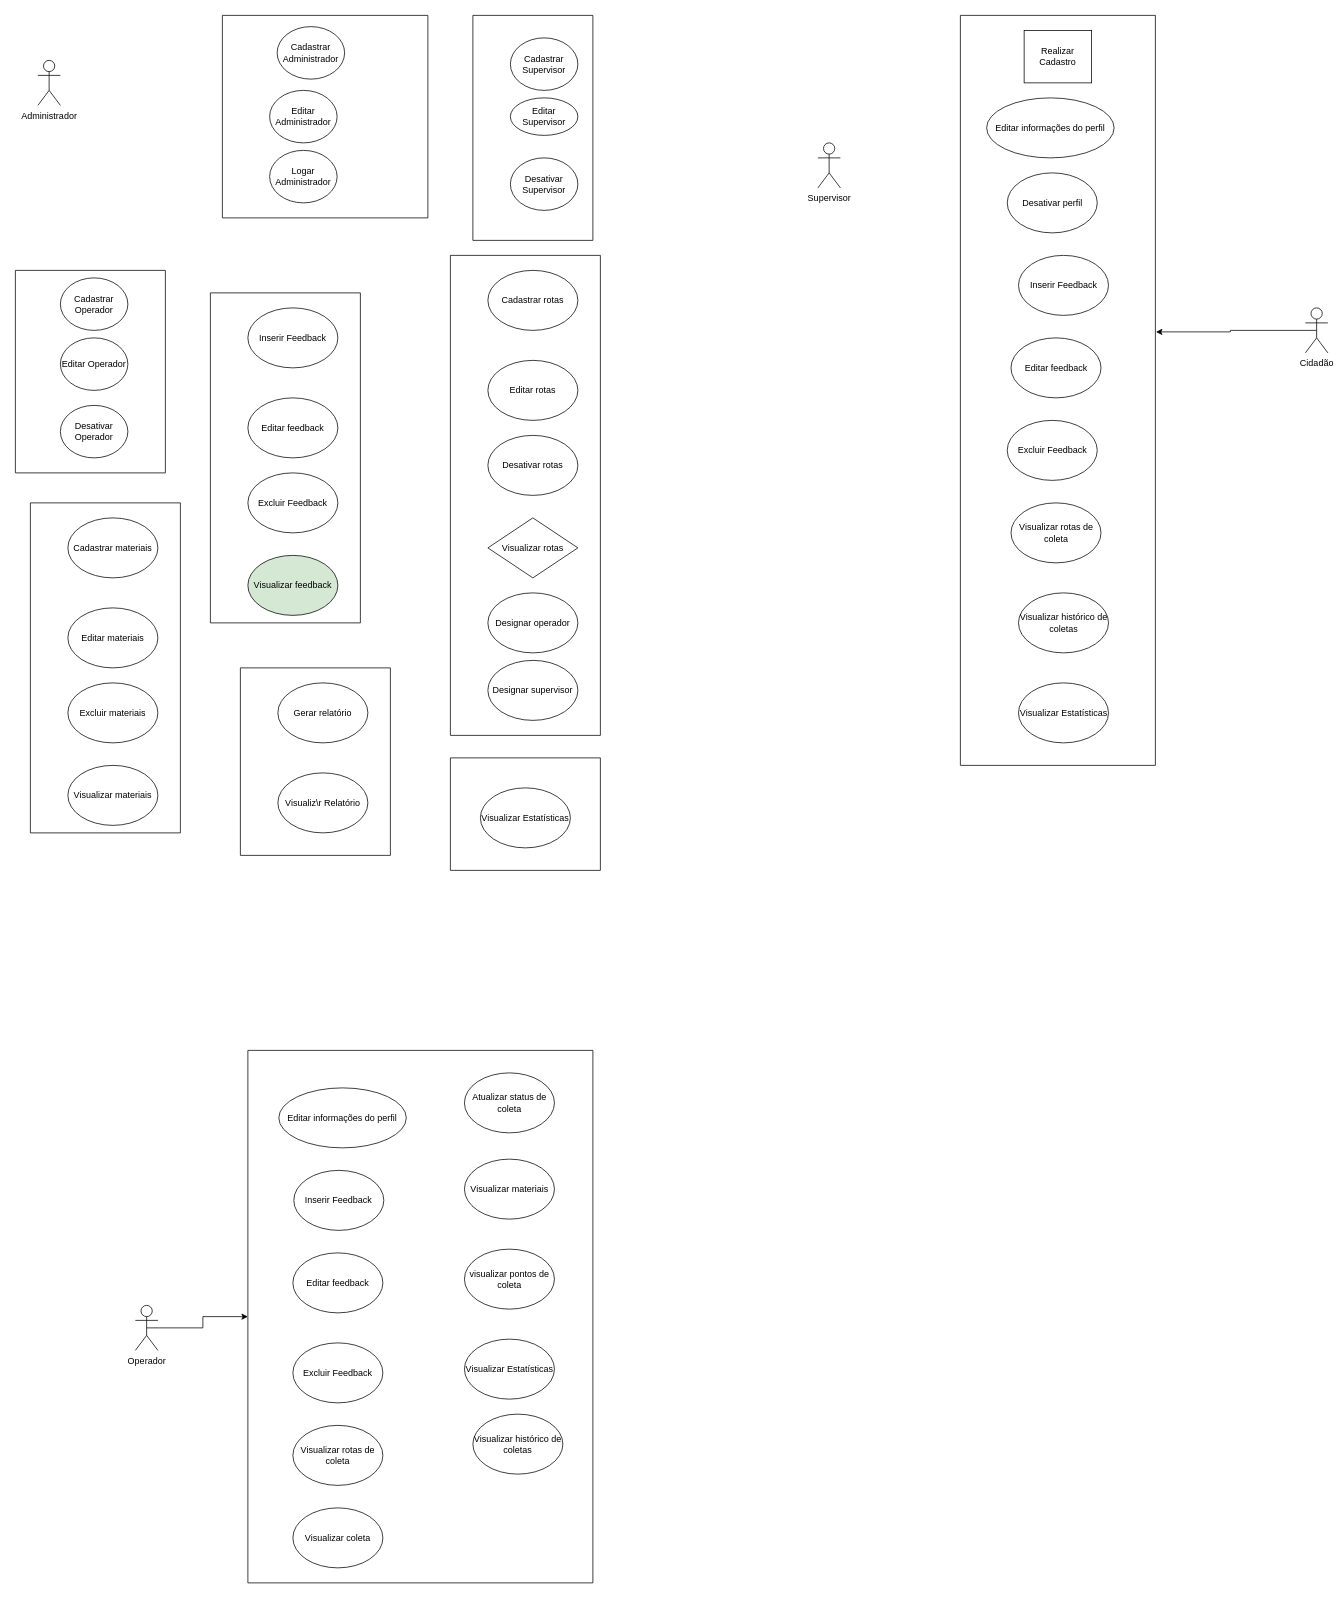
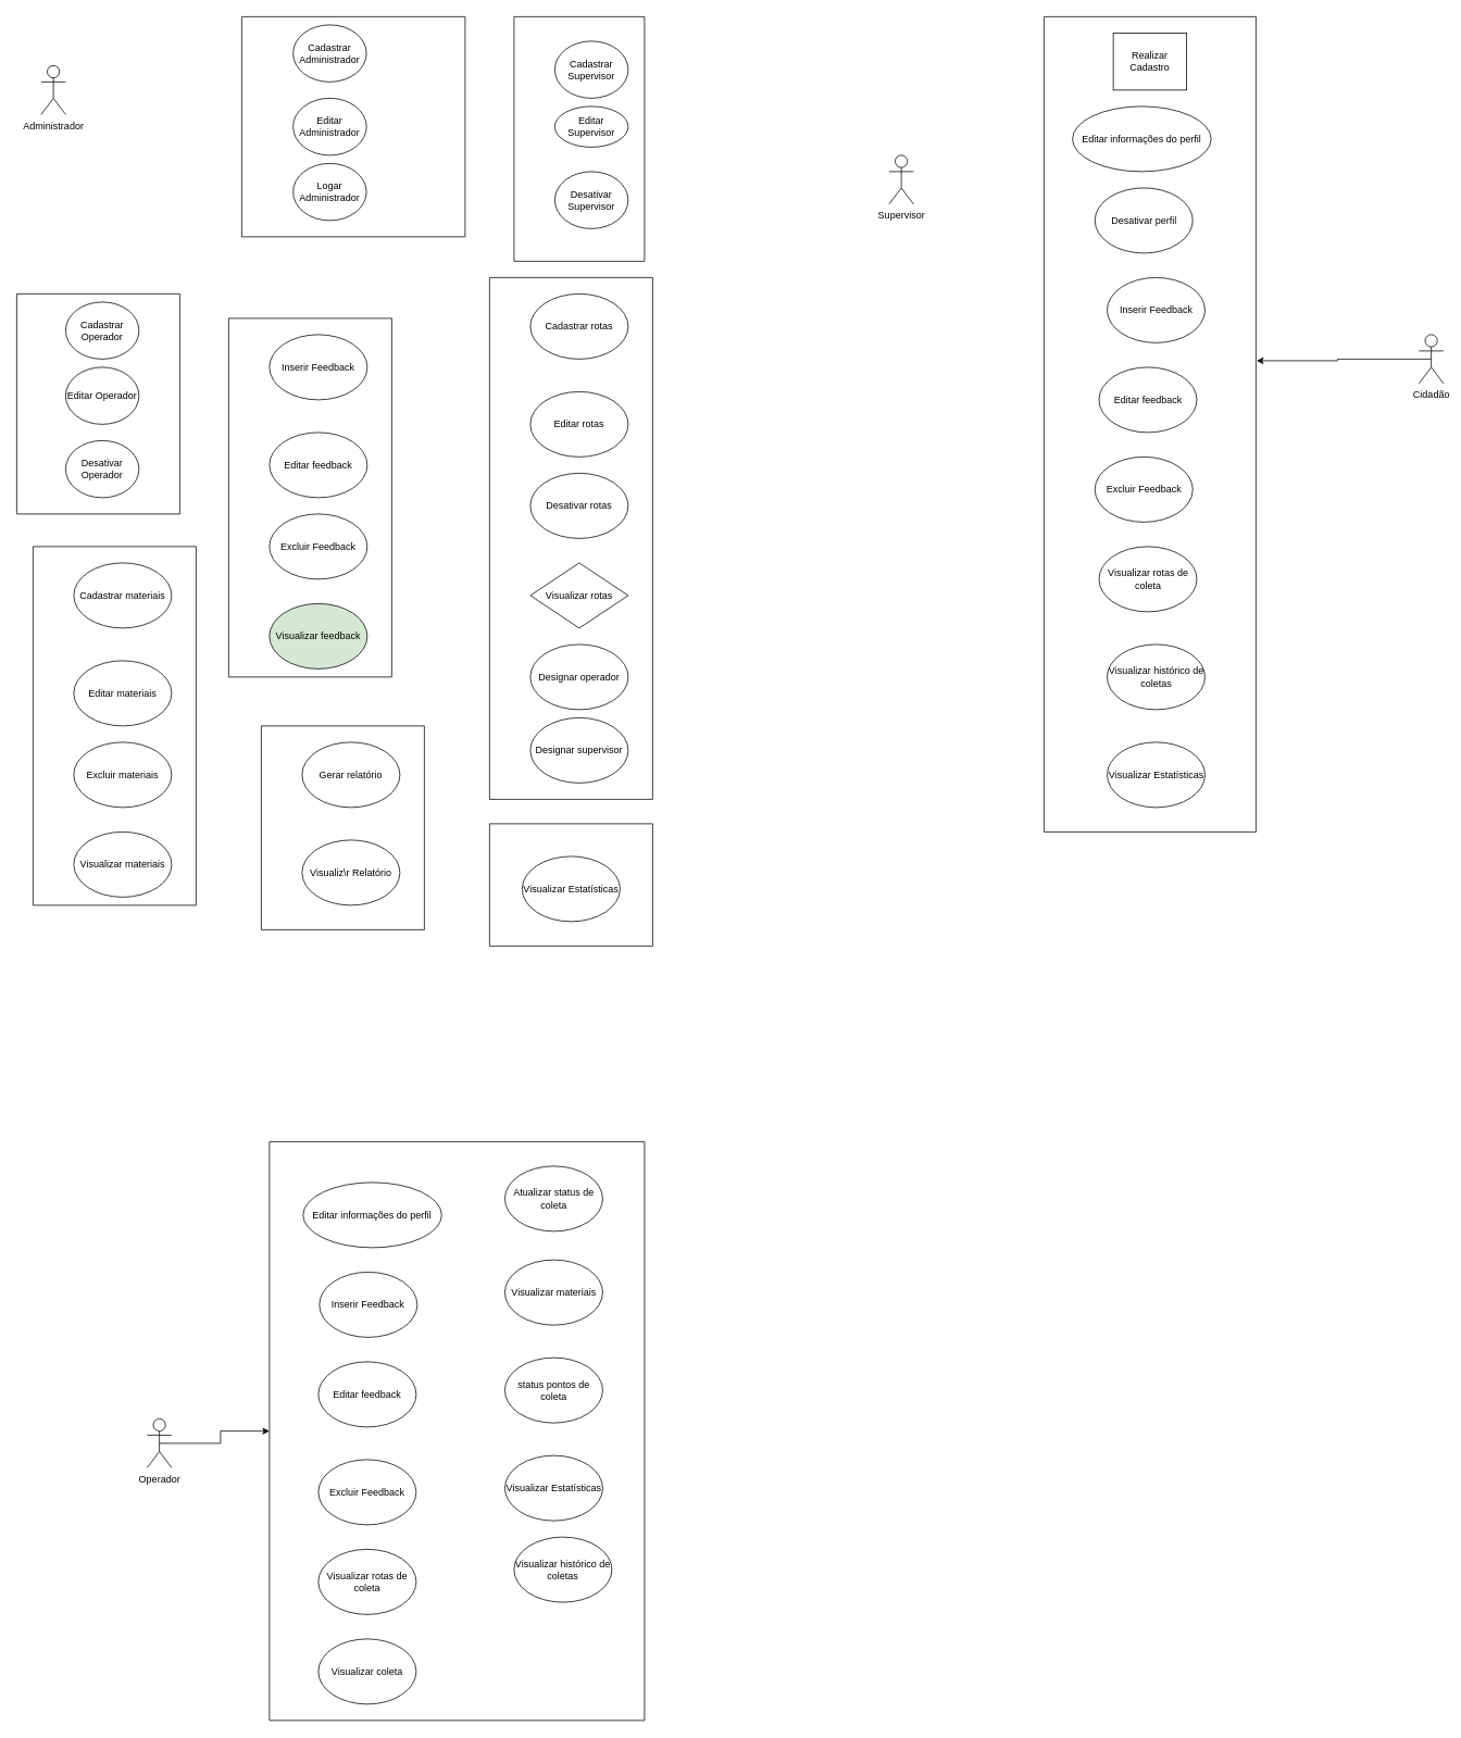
  <mxCell id="0" />
  <mxCell id="1" parent="0" />
  <mxCell id="2" value="Administrador" style="shape=umlActor;verticalLabelPosition=bottom;verticalAlign=top;html=1;outlineConnect=0;" parent="1" vertex="1"><mxGeometry x="50" y="80" width="30" height="60" as="geometry" /></mxCell>
  <mxCell id="3" value="Cidadão" style="shape=umlActor;verticalLabelPosition=bottom;verticalAlign=top;html=1;outlineConnect=0;" parent="1" vertex="1"><mxGeometry x="1740" y="410" width="30" height="60" as="geometry" /></mxCell>
  <mxCell id="4" value="Cadastrar Supervisor" style="ellipse;whiteSpace=wrap;html=1;" parent="1" vertex="1"><mxGeometry x="680" y="50" width="90" height="70" as="geometry" /></mxCell>
  <mxCell id="5" value="Editar Supervisor" style="ellipse;whiteSpace=wrap;html=1;" parent="1" vertex="1"><mxGeometry x="680" y="130" width="90" height="50" as="geometry" /></mxCell>
  <mxCell id="6" value="Desativar Supervisor" style="ellipse;whiteSpace=wrap;html=1;" parent="1" vertex="1"><mxGeometry x="680" y="210" width="90" height="70" as="geometry" /></mxCell>
  <mxCell id="7" value="" style="swimlane;startSize=0;" parent="1" vertex="1"><mxGeometry x="296" y="20" width="274" height="270" as="geometry" /></mxCell>
  <mxCell id="8" value="Logar Administrador" style="ellipse;whiteSpace=wrap;html=1;" parent="7" vertex="1"><mxGeometry x="63" y="180" width="90" height="70" as="geometry" /></mxCell>
  <mxCell id="9" value="Editar Administrador" style="ellipse;whiteSpace=wrap;html=1;" parent="7" vertex="1"><mxGeometry x="63" y="100" width="90" height="70" as="geometry" /></mxCell>
- <mxCell id="10" value="Cadastrar Administrador" style="ellipse;whiteSpace=wrap;html=1;" parent="7" vertex="1"><mxGeometry x="73" y="15" width="90" height="70" as="geometry" /></mxCell>
+ <mxCell id="10" value="Cadastrar Administrador" style="ellipse;whiteSpace=wrap;html=1;" parent="7" vertex="1"><mxGeometry x="63" y="10" width="90" height="70" as="geometry" /></mxCell>
  <mxCell id="11" value="" style="swimlane;startSize=0;" parent="1" vertex="1"><mxGeometry x="20" y="360" width="200" height="270" as="geometry" /></mxCell>
  <mxCell id="12" value="Desativar Operador" style="ellipse;whiteSpace=wrap;html=1;" parent="11" vertex="1"><mxGeometry x="60" y="180" width="90" height="70" as="geometry" /></mxCell>
  <mxCell id="13" value="Editar Operador" style="ellipse;whiteSpace=wrap;html=1;" parent="11" vertex="1"><mxGeometry x="60" y="90" width="90" height="70" as="geometry" /></mxCell>
  <mxCell id="14" value="Cadastrar Operador" style="ellipse;whiteSpace=wrap;html=1;" parent="11" vertex="1"><mxGeometry x="60" y="10" width="90" height="70" as="geometry" /></mxCell>
  <mxCell id="15" value="Inserir Feedback" style="ellipse;whiteSpace=wrap;html=1;" vertex="1" parent="1"><mxGeometry x="330" y="410" width="120" height="80" as="geometry" /></mxCell>
  <mxCell id="16" value="Editar feedback" style="ellipse;whiteSpace=wrap;html=1;" vertex="1" parent="1"><mxGeometry x="330" y="530" width="120" height="80" as="geometry" /></mxCell>
  <mxCell id="17" value="Excluir Feedback" style="ellipse;whiteSpace=wrap;html=1;" vertex="1" parent="1"><mxGeometry x="330" y="630" width="120" height="80" as="geometry" /></mxCell>
  <mxCell id="18" value="" style="swimlane;startSize=0;" vertex="1" parent="1"><mxGeometry x="1280" y="20" width="260" height="1000" as="geometry" /></mxCell>
  <mxCell id="19" value="Realizar Cadastro" style="whiteSpace=wrap;html=1;rounded=0;" parent="18" vertex="1"><mxGeometry x="85" y="20" width="90" height="70" as="geometry" /></mxCell>
  <mxCell id="20" value="Inserir Feedback" style="ellipse;whiteSpace=wrap;html=1;" vertex="1" parent="18"><mxGeometry x="77.5" y="320" width="120" height="80" as="geometry" /></mxCell>
  <mxCell id="21" value="Visualizar rotas de coleta" style="ellipse;whiteSpace=wrap;html=1;" vertex="1" parent="18"><mxGeometry x="67.5" y="650" width="120" height="80" as="geometry" /></mxCell>
  <mxCell id="22" value="Excluir Feedback" style="ellipse;whiteSpace=wrap;html=1;" vertex="1" parent="18"><mxGeometry x="62.5" y="540" width="120" height="80" as="geometry" /></mxCell>
  <mxCell id="23" value="Editar feedback" style="ellipse;whiteSpace=wrap;html=1;" vertex="1" parent="18"><mxGeometry x="67.5" y="430" width="120" height="80" as="geometry" /></mxCell>
  <mxCell id="24" value="Editar informações do perfil" style="ellipse;whiteSpace=wrap;html=1;" vertex="1" parent="18"><mxGeometry x="35" y="110" width="170" height="80" as="geometry" /></mxCell>
  <mxCell id="25" value="Desativar perfil" style="ellipse;whiteSpace=wrap;html=1;" vertex="1" parent="18"><mxGeometry x="62.5" y="210" width="120" height="80" as="geometry" /></mxCell>
  <mxCell id="26" value="Visualizar histórico de coletas" style="ellipse;whiteSpace=wrap;html=1;" vertex="1" parent="18"><mxGeometry x="77.5" y="770" width="120" height="80" as="geometry" /></mxCell>
  <mxCell id="27" value="Visualiza&lt;span style=&quot;background-color: initial;&quot;&gt;r Estatísticas&lt;/span&gt;" style="ellipse;whiteSpace=wrap;html=1;" vertex="1" parent="18"><mxGeometry x="77.5" y="890" width="120" height="80" as="geometry" /></mxCell>
  <mxCell id="28" value="Visualizar feedback" style="ellipse;whiteSpace=wrap;html=1;fillColor=#d5e8d4;" vertex="1" parent="1"><mxGeometry x="330" y="740" width="120" height="80" as="geometry" /></mxCell>
  <mxCell id="29" value="" style="swimlane;startSize=0;" vertex="1" parent="1"><mxGeometry x="630" y="20" width="160" height="300" as="geometry" /></mxCell>
  <mxCell id="30" value="" style="swimlane;startSize=0;" vertex="1" parent="1"><mxGeometry x="280" y="390" width="200" height="440" as="geometry" /></mxCell>
  <mxCell id="31" value="Cadastrar materiais" style="ellipse;whiteSpace=wrap;html=1;" vertex="1" parent="1"><mxGeometry x="90" y="690" width="120" height="80" as="geometry" /></mxCell>
  <mxCell id="32" value="Editar materiais" style="ellipse;whiteSpace=wrap;html=1;" vertex="1" parent="1"><mxGeometry x="90" y="810" width="120" height="80" as="geometry" /></mxCell>
  <mxCell id="33" value="Excluir materiais" style="ellipse;whiteSpace=wrap;html=1;" vertex="1" parent="1"><mxGeometry x="90" y="910" width="120" height="80" as="geometry" /></mxCell>
  <mxCell id="34" value="Visualizar materiais" style="ellipse;whiteSpace=wrap;html=1;" vertex="1" parent="1"><mxGeometry x="90" y="1020" width="120" height="80" as="geometry" /></mxCell>
  <mxCell id="35" value="" style="swimlane;startSize=0;" vertex="1" parent="1"><mxGeometry x="40" y="670" width="200" height="440" as="geometry" /></mxCell>
  <mxCell id="36" value="Cadastrar rotas" style="ellipse;whiteSpace=wrap;html=1;" vertex="1" parent="1"><mxGeometry x="650" y="360" width="120" height="80" as="geometry" /></mxCell>
  <mxCell id="37" value="Editar rotas" style="ellipse;whiteSpace=wrap;html=1;" vertex="1" parent="1"><mxGeometry x="650" y="480" width="120" height="80" as="geometry" /></mxCell>
  <mxCell id="38" value="Desativar&amp;nbsp;&lt;span style=&quot;background-color: initial;&quot;&gt;rotas&lt;/span&gt;" style="ellipse;whiteSpace=wrap;html=1;" vertex="1" parent="1"><mxGeometry x="650" y="580" width="120" height="80" as="geometry" /></mxCell>
  <mxCell id="39" value="Visualizar rotas" style="rhombus;whiteSpace=wrap;html=1;" vertex="1" parent="1"><mxGeometry x="650" y="690" width="120" height="80" as="geometry" /></mxCell>
  <mxCell id="40" value="" style="swimlane;startSize=0;" vertex="1" parent="1"><mxGeometry x="600" y="340" width="200" height="640" as="geometry" /></mxCell>
  <mxCell id="41" value="Designar operador" style="ellipse;whiteSpace=wrap;html=1;" vertex="1" parent="40"><mxGeometry x="50" y="450" width="120" height="80" as="geometry" /></mxCell>
  <mxCell id="42" value="Designar supervisor" style="ellipse;whiteSpace=wrap;html=1;" vertex="1" parent="40"><mxGeometry x="50" y="540" width="120" height="80" as="geometry" /></mxCell>
  <mxCell id="43" value="Gerar relatório" style="ellipse;whiteSpace=wrap;html=1;" vertex="1" parent="1"><mxGeometry x="370" y="910" width="120" height="80" as="geometry" /></mxCell>
  <mxCell id="44" value="Visualiz\r Relatório" style="ellipse;whiteSpace=wrap;html=1;" vertex="1" parent="1"><mxGeometry x="370" y="1030" width="120" height="80" as="geometry" /></mxCell>
  <mxCell id="45" value="" style="swimlane;startSize=0;" vertex="1" parent="1"><mxGeometry x="320" y="890" width="200" height="250" as="geometry" /></mxCell>
  <mxCell id="46" value="" style="swimlane;startSize=0;" vertex="1" parent="1"><mxGeometry x="600" y="1010" width="200" height="150" as="geometry" /></mxCell>
  <mxCell id="47" value="Visualiza&lt;span style=&quot;background-color: initial;&quot;&gt;r Estatísticas&lt;/span&gt;" style="ellipse;whiteSpace=wrap;html=1;" vertex="1" parent="46"><mxGeometry x="40" y="40" width="120" height="80" as="geometry" /></mxCell>
  <mxCell id="48" style="edgeStyle=orthogonalEdgeStyle;rounded=0;orthogonalLoop=1;jettySize=auto;html=1;exitX=0.5;exitY=0.5;exitDx=0;exitDy=0;exitPerimeter=0;entryX=0;entryY=0.5;entryDx=0;entryDy=0;" edge="1" parent="1" source="49" target="52"><mxGeometry relative="1" as="geometry" /></mxCell>
  <mxCell id="49" value="Operador&lt;div&gt;&lt;br&gt;&lt;/div&gt;" style="shape=umlActor;verticalLabelPosition=bottom;verticalAlign=top;html=1;outlineConnect=0;" vertex="1" parent="1"><mxGeometry x="180" y="1740" width="30" height="60" as="geometry" /></mxCell>
  <mxCell id="50" value="Supervisor" style="shape=umlActor;verticalLabelPosition=bottom;verticalAlign=top;html=1;outlineConnect=0;" vertex="1" parent="1"><mxGeometry x="1090" y="190" width="30" height="60" as="geometry" /></mxCell>
  <mxCell id="51" style="edgeStyle=orthogonalEdgeStyle;rounded=0;orthogonalLoop=1;jettySize=auto;html=1;exitX=0.5;exitY=0.5;exitDx=0;exitDy=0;exitPerimeter=0;entryX=1.003;entryY=0.422;entryDx=0;entryDy=0;entryPerimeter=0;" edge="1" parent="1" source="3" target="18"><mxGeometry relative="1" as="geometry" /></mxCell>
  <mxCell id="52" value="" style="swimlane;startSize=0;" vertex="1" parent="1"><mxGeometry x="330" y="1400" width="460" height="710" as="geometry" /></mxCell>
  <mxCell id="53" value="Inserir Feedback" style="ellipse;whiteSpace=wrap;html=1;" vertex="1" parent="52"><mxGeometry x="61.25" y="160" width="120" height="80" as="geometry" /></mxCell>
  <mxCell id="54" value="Visualizar rotas de coleta" style="ellipse;whiteSpace=wrap;html=1;" vertex="1" parent="52"><mxGeometry x="60" y="500" width="120" height="80" as="geometry" /></mxCell>
  <mxCell id="55" value="Excluir Feedback" style="ellipse;whiteSpace=wrap;html=1;" vertex="1" parent="52"><mxGeometry x="60" y="390" width="120" height="80" as="geometry" /></mxCell>
  <mxCell id="56" value="Editar feedback" style="ellipse;whiteSpace=wrap;html=1;" vertex="1" parent="52"><mxGeometry x="60" y="270" width="120" height="80" as="geometry" /></mxCell>
  <mxCell id="57" value="Editar informações do perfil" style="ellipse;whiteSpace=wrap;html=1;" vertex="1" parent="52"><mxGeometry x="41.25" y="50" width="170" height="80" as="geometry" /></mxCell>
  <mxCell id="58" value="Visualizar histórico de coletas" style="ellipse;whiteSpace=wrap;html=1;" vertex="1" parent="52"><mxGeometry x="300" y="485" width="120" height="80" as="geometry" /></mxCell>
  <mxCell id="59" value="Visualiza&lt;span style=&quot;background-color: initial;&quot;&gt;r Estatísticas&lt;/span&gt;" style="ellipse;whiteSpace=wrap;html=1;" vertex="1" parent="52"><mxGeometry x="288.75" y="385" width="120" height="80" as="geometry" /></mxCell>
  <mxCell id="60" value="Atualizar status de coleta" style="ellipse;whiteSpace=wrap;html=1;" vertex="1" parent="52"><mxGeometry x="288.75" y="30" width="120" height="80" as="geometry" /></mxCell>
  <mxCell id="61" value="Visualizar materiais" style="ellipse;whiteSpace=wrap;html=1;" vertex="1" parent="52"><mxGeometry x="288.75" y="145" width="120" height="80" as="geometry" /></mxCell>
- <mxCell id="62" value="visualizar pontos de coleta" style="ellipse;whiteSpace=wrap;html=1;" vertex="1" parent="52"><mxGeometry x="288.75" y="265" width="120" height="80" as="geometry" /></mxCell>
+ <mxCell id="62" value="status pontos de coleta" style="ellipse;whiteSpace=wrap;html=1;" vertex="1" parent="52"><mxGeometry x="288.75" y="265" width="120" height="80" as="geometry" /></mxCell>
  <mxCell id="63" value="Visualizar coleta" style="ellipse;whiteSpace=wrap;html=1;" vertex="1" parent="52"><mxGeometry x="60" y="610" width="120" height="80" as="geometry" /></mxCell>
